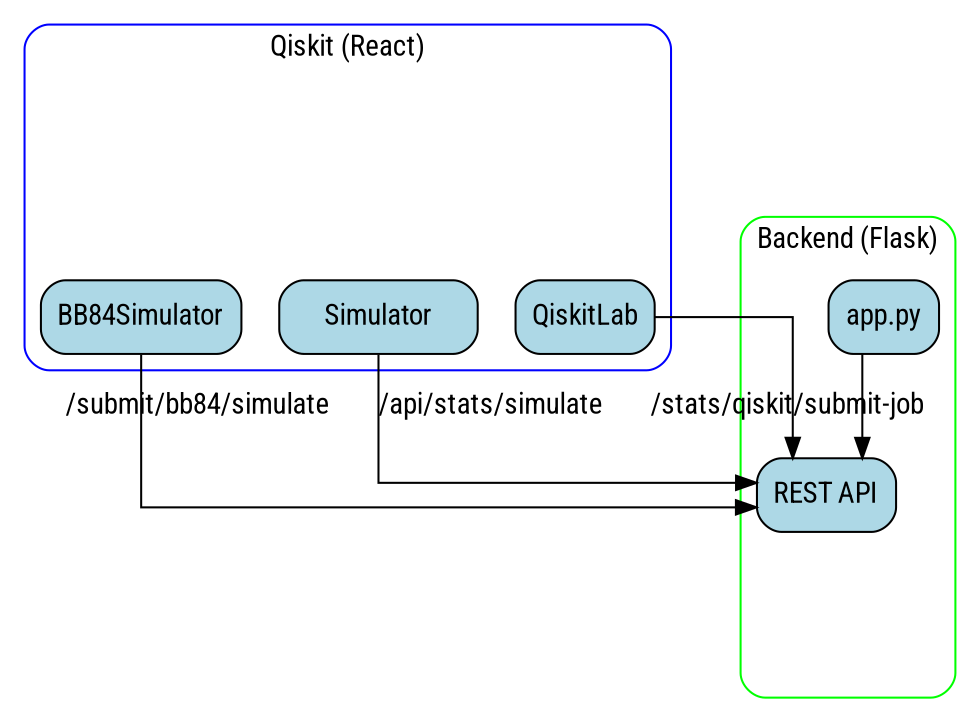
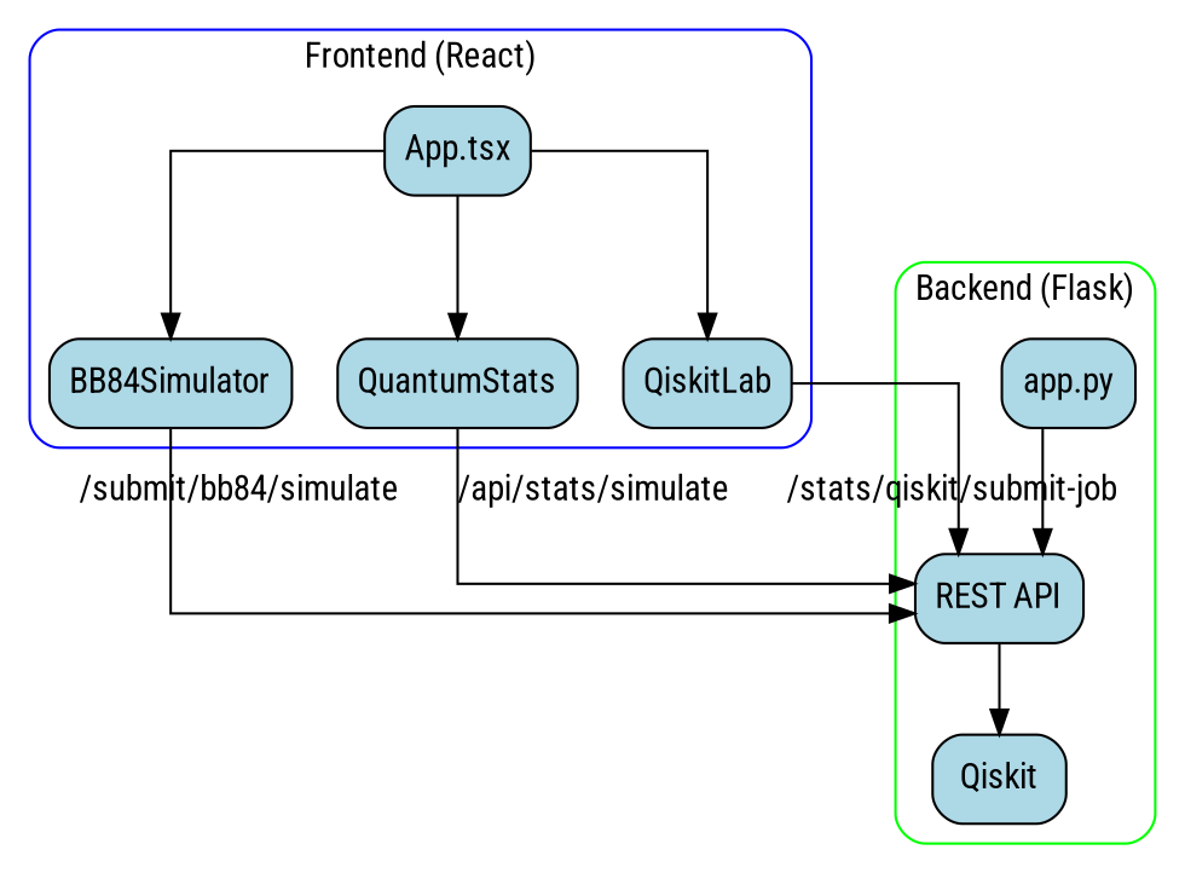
  digraph {
    fontname="Roboto Condensed"
    rankdir=TB
    splines=ortho
    node [fillcolor=lightblue fontname="Roboto Condensed" shape=box style="rounded,filled"]
    edge [fontname="Roboto Condensed"]
+   n1 [label="App.tsx"]
    n2 [label=BB84Simulator]
-   n3 [label=Simulator]
+   n3 [label=QuantumStats]
    n4 [label=QiskitLab]
    n5 [label="app.py"]
    n6 [label="REST API"]
+   n7 [label=Qiskit]
    subgraph cluster_1 {
      color=blue
-     label="Qiskit (React)"
+     label="Frontend (React)"
      style=rounded
+     n1
      n2
      n3
      n4
    }
    subgraph cluster_2 {
      color=green
      label="Backend (Flask)"
      style=rounded
      n5
      n6
+     n7
    }
+   n1 -> n2
+   n1 -> n3
+   n1 -> n4
    n2 -> n6 [label="/submit/bb84/simulate"]
    n3 -> n6 [label="/api/stats/simulate"]
    n4 -> n6 [label="/stats/qiskit/submit-job"]
    n5 -> n6
+   n6 -> n7
  }
